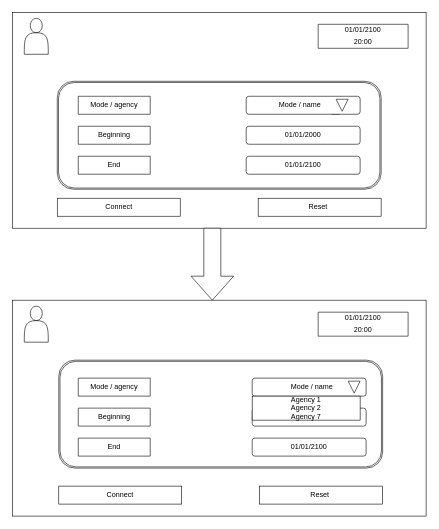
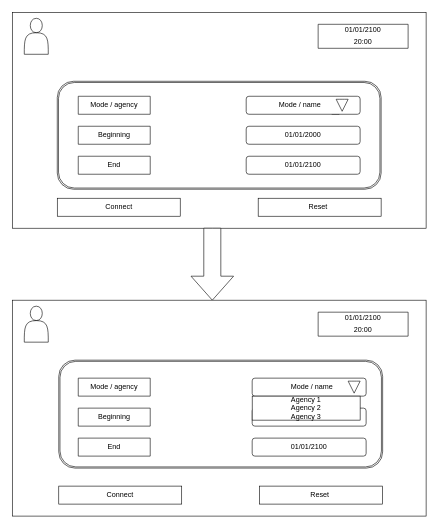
  <mxCell id="0" />
  <mxCell id="1" parent="0" />
  <mxCell id="2" value="" style="rounded=0;whiteSpace=wrap;html=1;" vertex="1" parent="1"><mxGeometry x="20" y="20" width="690" height="360" as="geometry" /></mxCell>
  <mxCell id="3" value="" style="verticalLabelPosition=bottom;verticalAlign=top;html=1;shape=mxgraph.basic.rect;fillColor2=none;strokeWidth=1;size=20;indent=5;" vertex="1" parent="1"><mxGeometry x="530" y="40" width="150" height="40" as="geometry" /></mxCell>
  <mxCell id="4" value="20:00" style="text;html=1;strokeColor=none;fillColor=none;align=center;verticalAlign=middle;whiteSpace=wrap;rounded=0;" vertex="1" parent="1"><mxGeometry x="530" y="60" width="150" height="20" as="geometry" /></mxCell>
  <mxCell id="5" value="01/01/2100" style="text;html=1;strokeColor=none;fillColor=none;align=center;verticalAlign=middle;whiteSpace=wrap;rounded=0;" vertex="1" parent="1"><mxGeometry x="530" y="40" width="150" height="20" as="geometry" /></mxCell>
  <mxCell id="6" value="" style="shape=actor;whiteSpace=wrap;html=1;" vertex="1" parent="1"><mxGeometry x="40" y="30" width="40" height="60" as="geometry" /></mxCell>
  <mxCell id="7" value="" style="shape=ext;double=1;rounded=1;whiteSpace=wrap;html=1;" vertex="1" parent="1"><mxGeometry x="95" y="135" width="540" height="180" as="geometry" /></mxCell>
  <mxCell id="8" value="" style="verticalLabelPosition=bottom;verticalAlign=top;html=1;shape=mxgraph.basic.rect;fillColor2=none;strokeWidth=1;size=20;indent=5;" vertex="1" parent="1"><mxGeometry x="130" y="160" width="120" height="30" as="geometry" /></mxCell>
  <mxCell id="9" value="" style="verticalLabelPosition=bottom;verticalAlign=top;html=1;shape=mxgraph.basic.rect;fillColor2=none;strokeWidth=1;size=20;indent=5;" vertex="1" parent="1"><mxGeometry x="130" y="210" width="120" height="30" as="geometry" /></mxCell>
  <mxCell id="10" value="" style="verticalLabelPosition=bottom;verticalAlign=top;html=1;shape=mxgraph.basic.rect;fillColor2=none;strokeWidth=1;size=20;indent=5;" vertex="1" parent="1"><mxGeometry x="130" y="260" width="120" height="30" as="geometry" /></mxCell>
  <mxCell id="11" value="End" style="text;html=1;strokeColor=none;fillColor=none;align=center;verticalAlign=middle;whiteSpace=wrap;rounded=0;" vertex="1" parent="1"><mxGeometry x="130" y="265" width="120" height="20" as="geometry" /></mxCell>
  <mxCell id="12" value="Beginning" style="text;html=1;strokeColor=none;fillColor=none;align=center;verticalAlign=middle;whiteSpace=wrap;rounded=0;" vertex="1" parent="1"><mxGeometry x="130" y="215" width="120" height="20" as="geometry" /></mxCell>
  <mxCell id="13" value="Mode / agency" style="text;html=1;strokeColor=none;fillColor=none;align=center;verticalAlign=middle;whiteSpace=wrap;rounded=0;" vertex="1" parent="1"><mxGeometry x="130" y="165" width="120" height="20" as="geometry" /></mxCell>
  <mxCell id="14" value="" style="rounded=1;whiteSpace=wrap;html=1;" vertex="1" parent="1"><mxGeometry x="410" y="260" width="190" height="30" as="geometry" /></mxCell>
  <mxCell id="15" value="" style="rounded=1;whiteSpace=wrap;html=1;" vertex="1" parent="1"><mxGeometry x="410" y="210" width="190" height="30" as="geometry" /></mxCell>
  <mxCell id="16" style="edgeStyle=orthogonalEdgeStyle;rounded=0;orthogonalLoop=1;jettySize=auto;html=1;exitX=0.75;exitY=1;exitDx=0;exitDy=0;" edge="1" parent="1" source="17"><mxGeometry relative="1" as="geometry"><mxPoint x="565" y="165" as="targetPoint" /></mxGeometry></mxCell>
  <mxCell id="17" value="" style="rounded=1;whiteSpace=wrap;html=1;" vertex="1" parent="1"><mxGeometry x="410" y="160" width="190" height="30" as="geometry" /></mxCell>
  <mxCell id="18" value="" style="html=1;shadow=0;dashed=0;align=center;verticalAlign=middle;shape=mxgraph.arrows2.arrow;dy=0.6;dx=40;direction=south;notch=0;" vertex="1" parent="1"><mxGeometry x="560" y="165" width="20" height="20" as="geometry" /></mxCell>
  <mxCell id="19" value="01/01/2100" style="text;html=1;strokeColor=none;fillColor=none;align=center;verticalAlign=middle;whiteSpace=wrap;rounded=0;" vertex="1" parent="1"><mxGeometry x="410" y="265" width="190" height="20" as="geometry" /></mxCell>
  <mxCell id="20" value="Mode / name" style="text;html=1;strokeColor=none;fillColor=none;align=center;verticalAlign=middle;whiteSpace=wrap;rounded=0;" vertex="1" parent="1"><mxGeometry x="430" y="165" width="140" height="20" as="geometry" /></mxCell>
  <mxCell id="21" value="01/01/2000" style="text;html=1;strokeColor=none;fillColor=none;align=center;verticalAlign=middle;whiteSpace=wrap;rounded=0;" vertex="1" parent="1"><mxGeometry x="410" y="215" width="190" height="20" as="geometry" /></mxCell>
  <mxCell id="22" value="" style="rounded=0;whiteSpace=wrap;html=1;" vertex="1" parent="1"><mxGeometry x="430" y="330" width="205" height="30" as="geometry" /></mxCell>
  <mxCell id="23" value="" style="rounded=0;whiteSpace=wrap;html=1;" vertex="1" parent="1"><mxGeometry x="95" y="330" width="205" height="30" as="geometry" /></mxCell>
  <mxCell id="24" value="Connect" style="text;html=1;strokeColor=none;fillColor=none;align=center;verticalAlign=middle;whiteSpace=wrap;rounded=0;" vertex="1" parent="1"><mxGeometry x="97.5" y="335" width="200" height="20" as="geometry" /></mxCell>
  <mxCell id="25" value="Reset" style="text;html=1;strokeColor=none;fillColor=none;align=center;verticalAlign=middle;whiteSpace=wrap;rounded=0;" vertex="1" parent="1"><mxGeometry x="430" y="335" width="200" height="20" as="geometry" /></mxCell>
  <mxCell id="26" value="" style="html=1;shadow=0;dashed=0;align=center;verticalAlign=middle;shape=mxgraph.arrows2.arrow;dy=0.6;dx=40;direction=south;notch=0;" vertex="1" parent="1"><mxGeometry x="318" y="380" width="71" height="120" as="geometry" /></mxCell>
  <mxCell id="27" value="" style="rounded=0;whiteSpace=wrap;html=1;" vertex="1" parent="1"><mxGeometry x="20" y="500" width="690" height="360" as="geometry" /></mxCell>
  <mxCell id="28" value="" style="shape=actor;whiteSpace=wrap;html=1;" vertex="1" parent="1"><mxGeometry x="40" y="510" width="40" height="60" as="geometry" /></mxCell>
  <mxCell id="29" value="" style="verticalLabelPosition=bottom;verticalAlign=top;html=1;shape=mxgraph.basic.rect;fillColor2=none;strokeWidth=1;size=20;indent=5;" vertex="1" parent="1"><mxGeometry x="530" y="520" width="150" height="40" as="geometry" /></mxCell>
  <mxCell id="30" value="01/01/2100" style="text;html=1;strokeColor=none;fillColor=none;align=center;verticalAlign=middle;whiteSpace=wrap;rounded=0;" vertex="1" parent="1"><mxGeometry x="530" y="520" width="150" height="20" as="geometry" /></mxCell>
  <mxCell id="31" value="20:00" style="text;html=1;strokeColor=none;fillColor=none;align=center;verticalAlign=middle;whiteSpace=wrap;rounded=0;" vertex="1" parent="1"><mxGeometry x="530" y="540" width="150" height="20" as="geometry" /></mxCell>
  <mxCell id="32" value="" style="shape=ext;double=1;rounded=1;whiteSpace=wrap;html=1;" vertex="1" parent="1"><mxGeometry x="97.5" y="600" width="540" height="180" as="geometry" /></mxCell>
  <mxCell id="33" value="" style="verticalLabelPosition=bottom;verticalAlign=top;html=1;shape=mxgraph.basic.rect;fillColor2=none;strokeWidth=1;size=20;indent=5;" vertex="1" parent="1"><mxGeometry x="130" y="630" width="120" height="30" as="geometry" /></mxCell>
  <mxCell id="34" value="Mode / agency" style="text;html=1;strokeColor=none;fillColor=none;align=center;verticalAlign=middle;whiteSpace=wrap;rounded=0;" vertex="1" parent="1"><mxGeometry x="130" y="635" width="120" height="20" as="geometry" /></mxCell>
  <mxCell id="35" value="" style="verticalLabelPosition=bottom;verticalAlign=top;html=1;shape=mxgraph.basic.rect;fillColor2=none;strokeWidth=1;size=20;indent=5;" vertex="1" parent="1"><mxGeometry x="130" y="680" width="120" height="30" as="geometry" /></mxCell>
  <mxCell id="36" value="" style="verticalLabelPosition=bottom;verticalAlign=top;html=1;shape=mxgraph.basic.rect;fillColor2=none;strokeWidth=1;size=20;indent=5;" vertex="1" parent="1"><mxGeometry x="130" y="730" width="120" height="30" as="geometry" /></mxCell>
  <mxCell id="37" value="Beginning" style="text;html=1;strokeColor=none;fillColor=none;align=center;verticalAlign=middle;whiteSpace=wrap;rounded=0;" vertex="1" parent="1"><mxGeometry x="130" y="685" width="120" height="20" as="geometry" /></mxCell>
  <mxCell id="38" value="End" style="text;html=1;strokeColor=none;fillColor=none;align=center;verticalAlign=middle;whiteSpace=wrap;rounded=0;" vertex="1" parent="1"><mxGeometry x="130" y="735" width="120" height="20" as="geometry" /></mxCell>
  <mxCell id="39" value="" style="rounded=1;whiteSpace=wrap;html=1;" vertex="1" parent="1"><mxGeometry x="420" y="630" width="190" height="30" as="geometry" /></mxCell>
  <mxCell id="40" value="" style="rounded=1;whiteSpace=wrap;html=1;" vertex="1" parent="1"><mxGeometry x="420" y="680" width="190" height="30" as="geometry" /></mxCell>
  <mxCell id="41" value="" style="rounded=1;whiteSpace=wrap;html=1;" vertex="1" parent="1"><mxGeometry x="420" y="730" width="190" height="30" as="geometry" /></mxCell>
  <mxCell id="42" value="01/01/2100" style="text;html=1;strokeColor=none;fillColor=none;align=center;verticalAlign=middle;whiteSpace=wrap;rounded=0;" vertex="1" parent="1"><mxGeometry x="420" y="735" width="190" height="20" as="geometry" /></mxCell>
  <mxCell id="43" value="01/01/2000" style="text;html=1;strokeColor=none;fillColor=none;align=center;verticalAlign=middle;whiteSpace=wrap;rounded=0;" vertex="1" parent="1"><mxGeometry x="420" y="685" width="190" height="20" as="geometry" /></mxCell>
  <mxCell id="44" value="Mode / name" style="text;html=1;strokeColor=none;fillColor=none;align=center;verticalAlign=middle;whiteSpace=wrap;rounded=0;" vertex="1" parent="1"><mxGeometry x="450" y="635" width="140" height="20" as="geometry" /></mxCell>
  <mxCell id="45" value="" style="html=1;shadow=0;dashed=0;align=center;verticalAlign=middle;shape=mxgraph.arrows2.arrow;dy=0.6;dx=40;direction=south;notch=0;" vertex="1" parent="1"><mxGeometry x="580" y="635" width="20" height="20" as="geometry" /></mxCell>
  <mxCell id="46" value="" style="rounded=0;whiteSpace=wrap;html=1;" vertex="1" parent="1"><mxGeometry x="420" y="660" width="180" height="40" as="geometry" /></mxCell>
- <mxCell id="47" value="Agency 1&lt;br&gt;Agency 2&lt;br&gt;Agency 7" style="text;html=1;strokeColor=none;fillColor=none;align=center;verticalAlign=middle;whiteSpace=wrap;rounded=0;" vertex="1" parent="1"><mxGeometry x="420" y="670" width="180" height="20" as="geometry" /></mxCell>
+ <mxCell id="47" value="Agency 1&lt;br&gt;Agency 2&lt;br&gt;Agency 3" style="text;html=1;strokeColor=none;fillColor=none;align=center;verticalAlign=middle;whiteSpace=wrap;rounded=0;" vertex="1" parent="1"><mxGeometry x="420" y="670" width="180" height="20" as="geometry" /></mxCell>
  <mxCell id="48" value="" style="rounded=0;whiteSpace=wrap;html=1;" vertex="1" parent="1"><mxGeometry x="432.5" y="810" width="205" height="30" as="geometry" /></mxCell>
  <mxCell id="49" value="" style="rounded=0;whiteSpace=wrap;html=1;" vertex="1" parent="1"><mxGeometry x="97.5" y="810" width="205" height="30" as="geometry" /></mxCell>
  <mxCell id="50" value="Connect" style="text;html=1;strokeColor=none;fillColor=none;align=center;verticalAlign=middle;whiteSpace=wrap;rounded=0;" vertex="1" parent="1"><mxGeometry x="100" y="815" width="200" height="20" as="geometry" /></mxCell>
  <mxCell id="51" value="Reset" style="text;html=1;strokeColor=none;fillColor=none;align=center;verticalAlign=middle;whiteSpace=wrap;rounded=0;" vertex="1" parent="1"><mxGeometry x="432.5" y="815" width="200" height="20" as="geometry" /></mxCell>
